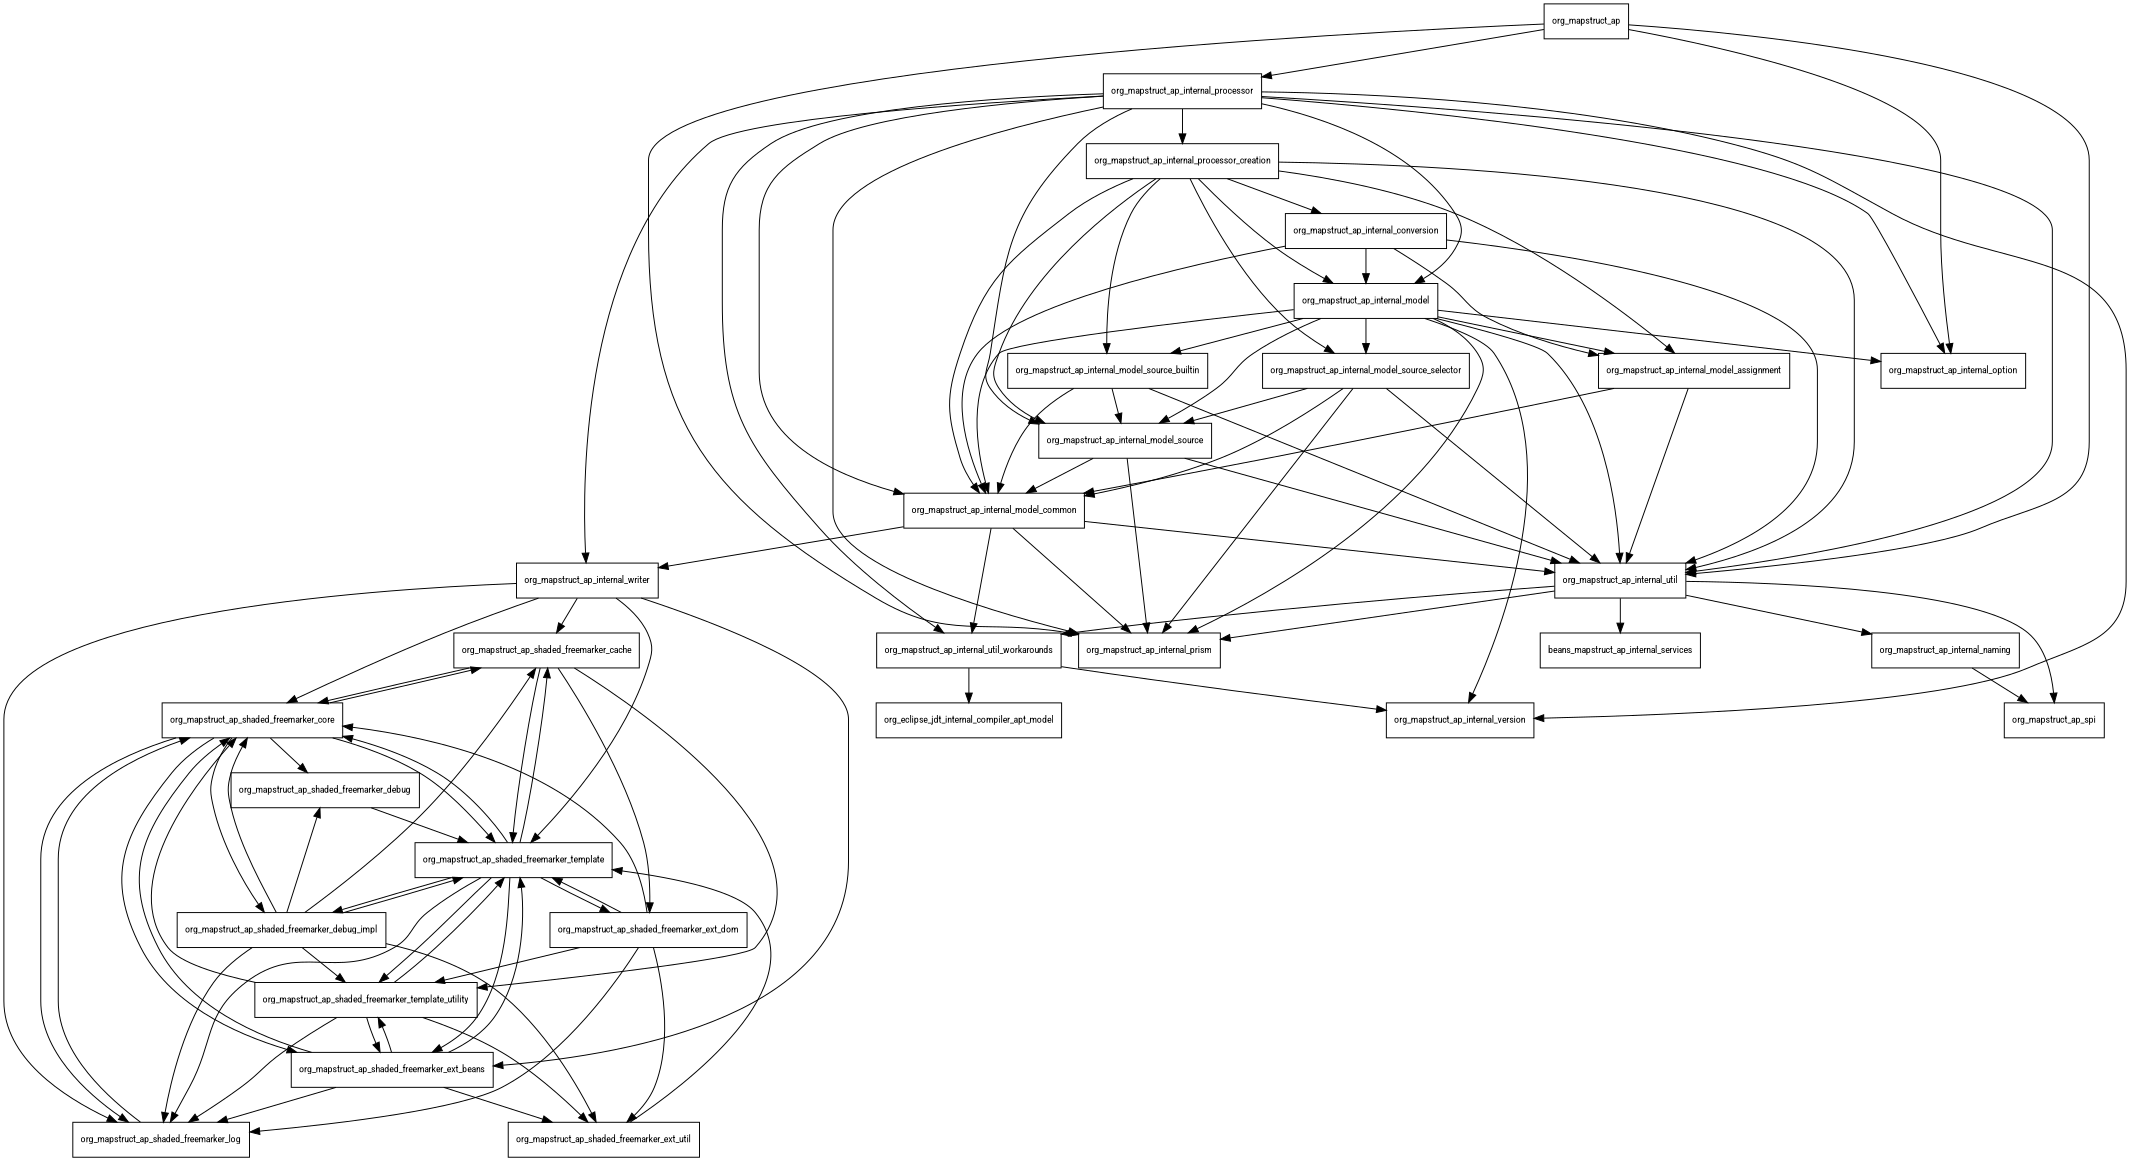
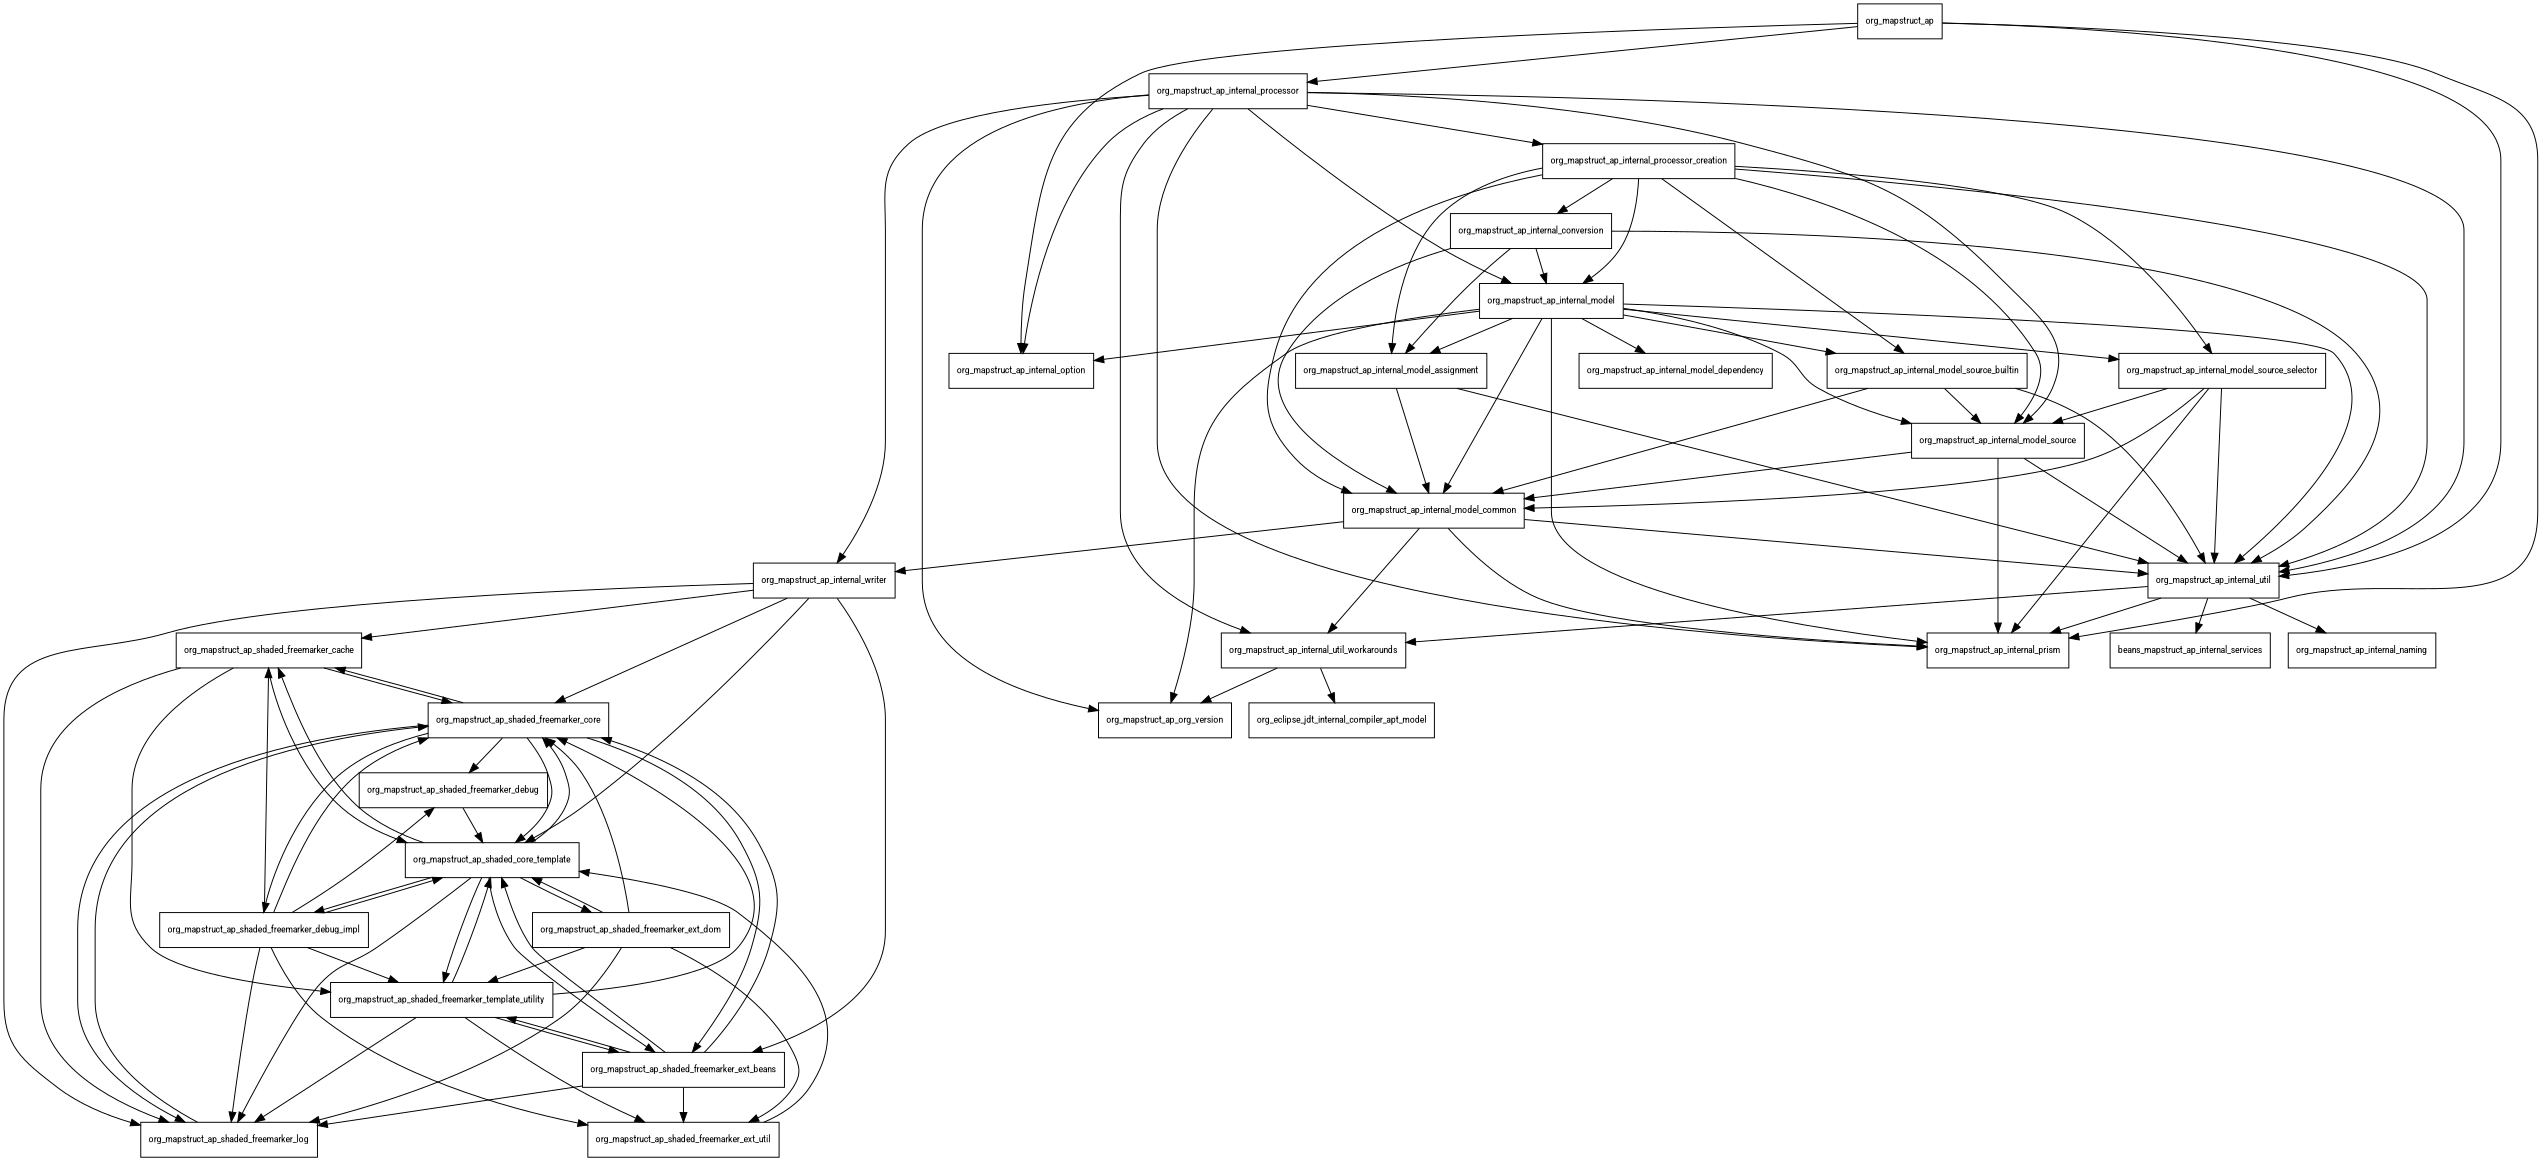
  digraph {
    fontname="Roboto Condensed"
    node [fontname="Roboto Condensed" fontsize=10.0 shape=box]
    edge [fontname="Roboto Condensed"]
    org_mapstruct_ap
    org_mapstruct_ap_internal_option
    org_mapstruct_ap_internal_prism
    org_mapstruct_ap_internal_processor
    org_mapstruct_ap_internal_util
    org_mapstruct_ap_internal_model
    org_mapstruct_ap_internal_model_common
    org_mapstruct_ap_internal_model_source
-   org_mapstruct_ap_internal_version
+   org_mapstruct_ap_internal_version [label=org_mapstruct_ap_org_version]
    org_mapstruct_ap_internal_util_workarounds
    org_mapstruct_ap_internal_writer
    org_mapstruct_ap_internal_processor_creation
    org_mapstruct_ap_internal_naming
-   org_mapstruct_ap_spi
    n15 [label=beans_mapstruct_ap_internal_services]
    org_mapstruct_ap_internal_model_assignment
+   org_mapstruct_ap_internal_model_dependency
    org_mapstruct_ap_internal_model_source_builtin
    org_mapstruct_ap_internal_model_source_selector
    org_eclipse_jdt_internal_compiler_apt_model
    org_mapstruct_ap_shaded_freemarker_cache
    org_mapstruct_ap_shaded_freemarker_core
    org_mapstruct_ap_shaded_freemarker_ext_beans
    org_mapstruct_ap_shaded_freemarker_log
-   org_mapstruct_ap_shaded_freemarker_template
+   org_mapstruct_ap_shaded_freemarker_template [label=org_mapstruct_ap_shaded_core_template]
    org_mapstruct_ap_internal_conversion
    org_mapstruct_ap_shaded_freemarker_template_utility
    org_mapstruct_ap_shaded_freemarker_debug_impl
    org_mapstruct_ap_shaded_freemarker_debug
    org_mapstruct_ap_shaded_freemarker_ext_util
    org_mapstruct_ap_shaded_freemarker_ext_dom
    org_mapstruct_ap -> org_mapstruct_ap_internal_option
    org_mapstruct_ap -> org_mapstruct_ap_internal_prism
    org_mapstruct_ap -> org_mapstruct_ap_internal_processor
    org_mapstruct_ap -> org_mapstruct_ap_internal_util
    org_mapstruct_ap_internal_processor -> org_mapstruct_ap_internal_option
    org_mapstruct_ap_internal_processor -> org_mapstruct_ap_internal_prism
    org_mapstruct_ap_internal_processor -> org_mapstruct_ap_internal_util
    org_mapstruct_ap_internal_processor -> org_mapstruct_ap_internal_model
-   org_mapstruct_ap_internal_processor -> org_mapstruct_ap_internal_model_common
    org_mapstruct_ap_internal_processor -> org_mapstruct_ap_internal_model_source
    org_mapstruct_ap_internal_processor -> org_mapstruct_ap_internal_version
    org_mapstruct_ap_internal_processor -> org_mapstruct_ap_internal_util_workarounds
    org_mapstruct_ap_internal_processor -> org_mapstruct_ap_internal_writer
    org_mapstruct_ap_internal_processor -> org_mapstruct_ap_internal_processor_creation
    org_mapstruct_ap_internal_util -> org_mapstruct_ap_internal_prism
    org_mapstruct_ap_internal_util -> org_mapstruct_ap_internal_util_workarounds
    org_mapstruct_ap_internal_util -> org_mapstruct_ap_internal_naming
-   org_mapstruct_ap_internal_util -> org_mapstruct_ap_spi
    org_mapstruct_ap_internal_util -> n15
    org_mapstruct_ap_internal_model -> org_mapstruct_ap_internal_option
    org_mapstruct_ap_internal_model -> org_mapstruct_ap_internal_prism
    org_mapstruct_ap_internal_model -> org_mapstruct_ap_internal_util
    org_mapstruct_ap_internal_model -> org_mapstruct_ap_internal_model_common
    org_mapstruct_ap_internal_model -> org_mapstruct_ap_internal_model_source
    org_mapstruct_ap_internal_model -> org_mapstruct_ap_internal_version
    org_mapstruct_ap_internal_model -> org_mapstruct_ap_internal_model_assignment
+   org_mapstruct_ap_internal_model -> org_mapstruct_ap_internal_model_dependency
    org_mapstruct_ap_internal_model -> org_mapstruct_ap_internal_model_source_builtin
    org_mapstruct_ap_internal_model -> org_mapstruct_ap_internal_model_source_selector
    org_mapstruct_ap_internal_model_common -> org_mapstruct_ap_internal_prism
    org_mapstruct_ap_internal_model_common -> org_mapstruct_ap_internal_util
    org_mapstruct_ap_internal_model_common -> org_mapstruct_ap_internal_util_workarounds
    org_mapstruct_ap_internal_model_common -> org_mapstruct_ap_internal_writer
    org_mapstruct_ap_internal_model_source -> org_mapstruct_ap_internal_prism
    org_mapstruct_ap_internal_model_source -> org_mapstruct_ap_internal_util
    org_mapstruct_ap_internal_model_source -> org_mapstruct_ap_internal_model_common
    org_mapstruct_ap_internal_util_workarounds -> org_mapstruct_ap_internal_version
    org_mapstruct_ap_internal_util_workarounds -> org_eclipse_jdt_internal_compiler_apt_model
    org_mapstruct_ap_internal_writer -> org_mapstruct_ap_shaded_freemarker_cache
    org_mapstruct_ap_internal_writer -> org_mapstruct_ap_shaded_freemarker_core
    org_mapstruct_ap_internal_writer -> org_mapstruct_ap_shaded_freemarker_ext_beans
    org_mapstruct_ap_internal_writer -> org_mapstruct_ap_shaded_freemarker_log
    org_mapstruct_ap_internal_writer -> org_mapstruct_ap_shaded_freemarker_template
    org_mapstruct_ap_internal_processor_creation -> org_mapstruct_ap_internal_util
    org_mapstruct_ap_internal_processor_creation -> org_mapstruct_ap_internal_model
    org_mapstruct_ap_internal_processor_creation -> org_mapstruct_ap_internal_model_common
    org_mapstruct_ap_internal_processor_creation -> org_mapstruct_ap_internal_model_source
    org_mapstruct_ap_internal_processor_creation -> org_mapstruct_ap_internal_model_assignment
    org_mapstruct_ap_internal_processor_creation -> org_mapstruct_ap_internal_model_source_builtin
    org_mapstruct_ap_internal_processor_creation -> org_mapstruct_ap_internal_model_source_selector
    org_mapstruct_ap_internal_processor_creation -> org_mapstruct_ap_internal_conversion
-   org_mapstruct_ap_internal_naming -> org_mapstruct_ap_spi
    org_mapstruct_ap_internal_model_assignment -> org_mapstruct_ap_internal_util
    org_mapstruct_ap_internal_model_assignment -> org_mapstruct_ap_internal_model_common
    org_mapstruct_ap_internal_model_source_builtin -> org_mapstruct_ap_internal_util
    org_mapstruct_ap_internal_model_source_builtin -> org_mapstruct_ap_internal_model_common
    org_mapstruct_ap_internal_model_source_builtin -> org_mapstruct_ap_internal_model_source
    org_mapstruct_ap_internal_model_source_selector -> org_mapstruct_ap_internal_prism
    org_mapstruct_ap_internal_model_source_selector -> org_mapstruct_ap_internal_util
    org_mapstruct_ap_internal_model_source_selector -> org_mapstruct_ap_internal_model_common
    org_mapstruct_ap_internal_model_source_selector -> org_mapstruct_ap_internal_model_source
    org_mapstruct_ap_shaded_freemarker_cache -> org_mapstruct_ap_shaded_freemarker_core
-   org_mapstruct_ap_shaded_freemarker_cache -> org_mapstruct_ap_shaded_freemarker_ext_dom
+   org_mapstruct_ap_shaded_freemarker_cache -> org_mapstruct_ap_shaded_freemarker_log
    org_mapstruct_ap_shaded_freemarker_cache -> org_mapstruct_ap_shaded_freemarker_template
    org_mapstruct_ap_shaded_freemarker_cache -> org_mapstruct_ap_shaded_freemarker_template_utility
    org_mapstruct_ap_shaded_freemarker_core -> org_mapstruct_ap_shaded_freemarker_cache
    org_mapstruct_ap_shaded_freemarker_core -> org_mapstruct_ap_shaded_freemarker_ext_beans
    org_mapstruct_ap_shaded_freemarker_core -> org_mapstruct_ap_shaded_freemarker_log
    org_mapstruct_ap_shaded_freemarker_core -> org_mapstruct_ap_shaded_freemarker_template
    org_mapstruct_ap_shaded_freemarker_core -> org_mapstruct_ap_shaded_freemarker_debug_impl
    org_mapstruct_ap_shaded_freemarker_core -> org_mapstruct_ap_shaded_freemarker_debug
    org_mapstruct_ap_shaded_freemarker_ext_beans -> org_mapstruct_ap_shaded_freemarker_core
    org_mapstruct_ap_shaded_freemarker_ext_beans -> org_mapstruct_ap_shaded_freemarker_log
    org_mapstruct_ap_shaded_freemarker_ext_beans -> org_mapstruct_ap_shaded_freemarker_template
    org_mapstruct_ap_shaded_freemarker_ext_beans -> org_mapstruct_ap_shaded_freemarker_template_utility
    org_mapstruct_ap_shaded_freemarker_ext_beans -> org_mapstruct_ap_shaded_freemarker_ext_util
    org_mapstruct_ap_shaded_freemarker_log -> org_mapstruct_ap_shaded_freemarker_core
    org_mapstruct_ap_shaded_freemarker_template -> org_mapstruct_ap_shaded_freemarker_cache
    org_mapstruct_ap_shaded_freemarker_template -> org_mapstruct_ap_shaded_freemarker_core
    org_mapstruct_ap_shaded_freemarker_template -> org_mapstruct_ap_shaded_freemarker_ext_beans
    org_mapstruct_ap_shaded_freemarker_template -> org_mapstruct_ap_shaded_freemarker_log
    org_mapstruct_ap_shaded_freemarker_template -> org_mapstruct_ap_shaded_freemarker_template_utility
    org_mapstruct_ap_shaded_freemarker_template -> org_mapstruct_ap_shaded_freemarker_debug_impl
    org_mapstruct_ap_shaded_freemarker_template -> org_mapstruct_ap_shaded_freemarker_ext_dom
    org_mapstruct_ap_internal_conversion -> org_mapstruct_ap_internal_util
    org_mapstruct_ap_internal_conversion -> org_mapstruct_ap_internal_model
    org_mapstruct_ap_internal_conversion -> org_mapstruct_ap_internal_model_common
    org_mapstruct_ap_internal_conversion -> org_mapstruct_ap_internal_model_assignment
    org_mapstruct_ap_shaded_freemarker_template_utility -> org_mapstruct_ap_shaded_freemarker_core
    org_mapstruct_ap_shaded_freemarker_template_utility -> org_mapstruct_ap_shaded_freemarker_ext_beans
    org_mapstruct_ap_shaded_freemarker_template_utility -> org_mapstruct_ap_shaded_freemarker_log
    org_mapstruct_ap_shaded_freemarker_template_utility -> org_mapstruct_ap_shaded_freemarker_template
    org_mapstruct_ap_shaded_freemarker_template_utility -> org_mapstruct_ap_shaded_freemarker_ext_util
    org_mapstruct_ap_shaded_freemarker_debug_impl -> org_mapstruct_ap_shaded_freemarker_cache
    org_mapstruct_ap_shaded_freemarker_debug_impl -> org_mapstruct_ap_shaded_freemarker_core
    org_mapstruct_ap_shaded_freemarker_debug_impl -> org_mapstruct_ap_shaded_freemarker_log
    org_mapstruct_ap_shaded_freemarker_debug_impl -> org_mapstruct_ap_shaded_freemarker_template
    org_mapstruct_ap_shaded_freemarker_debug_impl -> org_mapstruct_ap_shaded_freemarker_template_utility
    org_mapstruct_ap_shaded_freemarker_debug_impl -> org_mapstruct_ap_shaded_freemarker_debug
    org_mapstruct_ap_shaded_freemarker_debug_impl -> org_mapstruct_ap_shaded_freemarker_ext_util
    org_mapstruct_ap_shaded_freemarker_debug -> org_mapstruct_ap_shaded_freemarker_template
    org_mapstruct_ap_shaded_freemarker_ext_util -> org_mapstruct_ap_shaded_freemarker_template
    org_mapstruct_ap_shaded_freemarker_ext_dom -> org_mapstruct_ap_shaded_freemarker_core
    org_mapstruct_ap_shaded_freemarker_ext_dom -> org_mapstruct_ap_shaded_freemarker_log
    org_mapstruct_ap_shaded_freemarker_ext_dom -> org_mapstruct_ap_shaded_freemarker_template
    org_mapstruct_ap_shaded_freemarker_ext_dom -> org_mapstruct_ap_shaded_freemarker_template_utility
    org_mapstruct_ap_shaded_freemarker_ext_dom -> org_mapstruct_ap_shaded_freemarker_ext_util
  }
